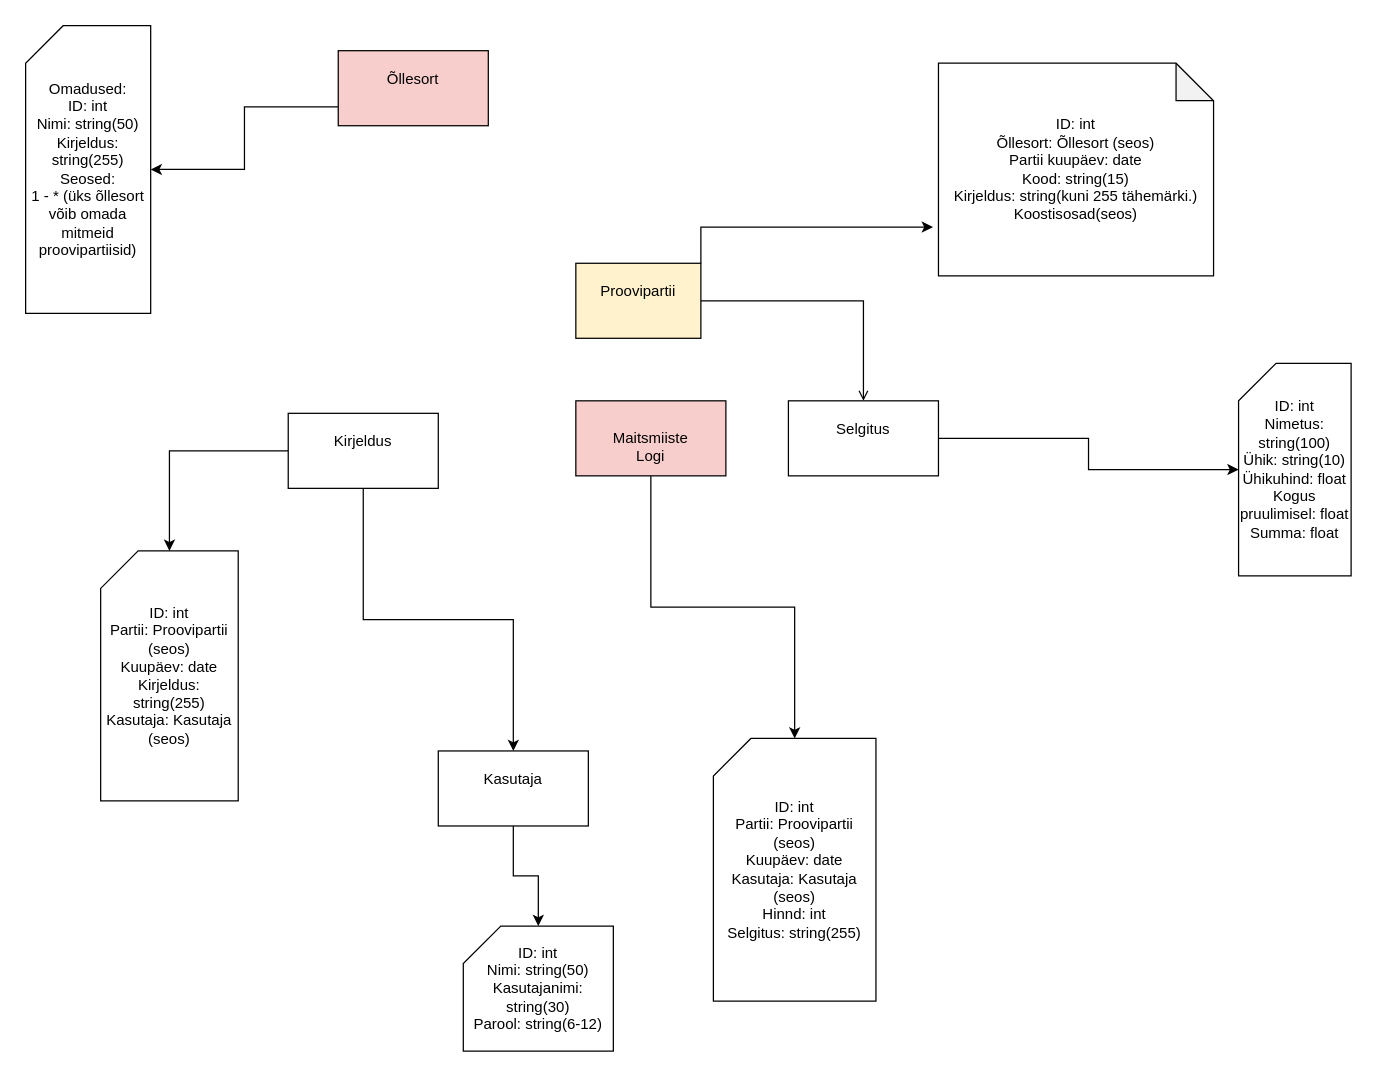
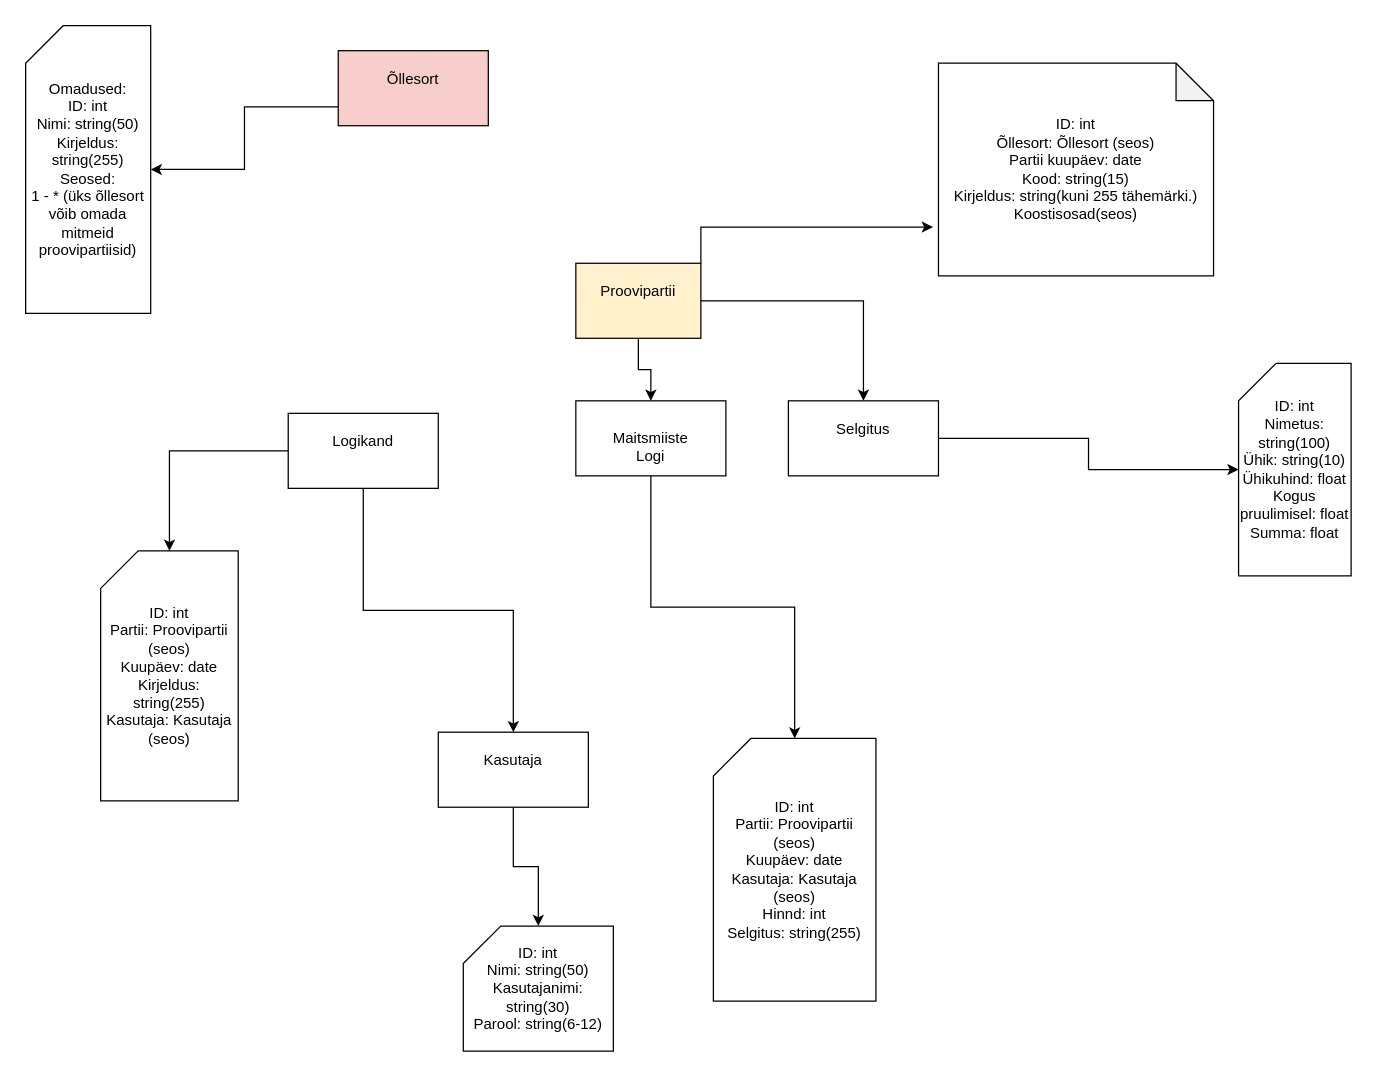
  <mxCell id="0" />
  <mxCell id="1" parent="0" />
  <mxCell id="2" style="edgeStyle=orthogonalEdgeStyle;rounded=0;orthogonalLoop=1;jettySize=auto;html=1;exitX=0;exitY=0.75;exitDx=0;exitDy=0;" parent="1" source="3" target="17" edge="1"><mxGeometry relative="1" as="geometry"><mxPoint x="150" y="140" as="targetPoint" /></mxGeometry></mxCell>
  <mxCell id="3" value="&#10;Õllesort&#10;&#10;" style="rounded=0;whiteSpace=wrap;html=1;fillColor=#f8cecc;" parent="1" vertex="1"><mxGeometry x="270" y="40" width="120" height="60" as="geometry" /></mxCell>
- <mxCell id="5" style="edgeStyle=orthogonalEdgeStyle;rounded=0;orthogonalLoop=1;jettySize=auto;html=1;entryX=0.5;entryY=0;entryDx=0;entryDy=0;endArrow=open;" parent="1" source="7" target="9" edge="1"><mxGeometry relative="1" as="geometry" /></mxCell>
+ <mxCell id="4" style="edgeStyle=orthogonalEdgeStyle;rounded=0;orthogonalLoop=1;jettySize=auto;html=1;entryX=0.5;entryY=0;entryDx=0;entryDy=0;" parent="1" source="7" target="14" edge="1"><mxGeometry relative="1" as="geometry" /></mxCell>
+ <mxCell id="5" style="edgeStyle=orthogonalEdgeStyle;rounded=0;orthogonalLoop=1;jettySize=auto;html=1;entryX=0.5;entryY=0;entryDx=0;entryDy=0;" parent="1" source="7" target="9" edge="1"><mxGeometry relative="1" as="geometry" /></mxCell>
  <mxCell id="6" style="edgeStyle=orthogonalEdgeStyle;rounded=0;orthogonalLoop=1;jettySize=auto;html=1;exitX=1;exitY=0;exitDx=0;exitDy=0;entryX=-0.02;entryY=0.771;entryDx=0;entryDy=0;entryPerimeter=0;" parent="1" source="7" target="18" edge="1"><mxGeometry relative="1" as="geometry"><mxPoint x="790" y="150" as="targetPoint" /><Array as="points"><mxPoint x="560" y="181" /></Array></mxGeometry></mxCell>
  <mxCell id="7" value="&#10; Proovipartii&#10;&#10;" style="rounded=0;whiteSpace=wrap;html=1;fillColor=#fff2cc;" parent="1" vertex="1"><mxGeometry x="460" y="210" width="100" height="60" as="geometry" /></mxCell>
  <mxCell id="8" style="edgeStyle=orthogonalEdgeStyle;rounded=0;orthogonalLoop=1;jettySize=auto;html=1;" parent="1" source="9" target="19" edge="1"><mxGeometry relative="1" as="geometry"><mxPoint x="1030" y="340" as="targetPoint" /></mxGeometry></mxCell>
  <mxCell id="9" value="&#10;Selgitus &#10;&#10;" style="rounded=0;whiteSpace=wrap;html=1;" parent="1" vertex="1"><mxGeometry x="630" y="320" width="120" height="60" as="geometry" /></mxCell>
  <mxCell id="10" style="edgeStyle=orthogonalEdgeStyle;rounded=0;orthogonalLoop=1;jettySize=auto;html=1;entryX=0.5;entryY=0;entryDx=0;entryDy=0;" parent="1" source="12" target="16" edge="1"><mxGeometry relative="1" as="geometry" /></mxCell>
  <mxCell id="11" style="edgeStyle=orthogonalEdgeStyle;rounded=0;orthogonalLoop=1;jettySize=auto;html=1;" parent="1" source="12" target="20" edge="1"><mxGeometry relative="1" as="geometry"><mxPoint x="120" y="490" as="targetPoint" /></mxGeometry></mxCell>
- <mxCell id="12" value="&#10;Kirjeldus &#10;&#10;" style="rounded=0;whiteSpace=wrap;html=1;" parent="1" vertex="1"><mxGeometry x="230" y="330" width="120" height="60" as="geometry" /></mxCell>
+ <mxCell id="12" value="&#10;Logikand &#10;&#10;" style="rounded=0;whiteSpace=wrap;html=1;" parent="1" vertex="1"><mxGeometry x="230" y="330" width="120" height="60" as="geometry" /></mxCell>
  <mxCell id="13" style="edgeStyle=orthogonalEdgeStyle;rounded=0;orthogonalLoop=1;jettySize=auto;html=1;" parent="1" source="14" target="21" edge="1"><mxGeometry relative="1" as="geometry"><mxPoint x="610" y="640" as="targetPoint" /></mxGeometry></mxCell>
- <mxCell id="14" value="&lt;br&gt;Maitsmiiste&lt;br&gt;Logi" style="rounded=0;whiteSpace=wrap;html=1;fillColor=#f8cecc;" parent="1" vertex="1"><mxGeometry x="460" y="320" width="120" height="60" as="geometry" /></mxCell>
+ <mxCell id="14" value="&lt;br&gt;Maitsmiiste&lt;br&gt;Logi" style="rounded=0;whiteSpace=wrap;html=1;" parent="1" vertex="1"><mxGeometry x="460" y="320" width="120" height="60" as="geometry" /></mxCell>
  <mxCell id="15" style="edgeStyle=orthogonalEdgeStyle;rounded=0;orthogonalLoop=1;jettySize=auto;html=1;" parent="1" source="16" target="22" edge="1"><mxGeometry relative="1" as="geometry"><mxPoint x="410" y="790" as="targetPoint" /></mxGeometry></mxCell>
- <mxCell id="16" value="&#10;Kasutaja &#10;&#10;" style="rounded=0;whiteSpace=wrap;html=1;" parent="1" vertex="1"><mxGeometry x="350" y="600" width="120" height="60" as="geometry" /></mxCell>
+ <mxCell id="16" value="&#10;Kasutaja &#10;&#10;" style="rounded=0;whiteSpace=wrap;html=1;" parent="1" vertex="1"><mxGeometry x="350" y="585" width="120" height="60" as="geometry" /></mxCell>
  <mxCell id="17" value="Omadused:&lt;br&gt;ID: int&lt;br&gt;Nimi: string(50)&lt;br&gt;Kirjeldus: string(255)&lt;br&gt;Seosed:&lt;br&gt;1 - * (üks õllesort võib omada mitmeid proovipartiisid)" style="shape=card;whiteSpace=wrap;html=1;" parent="1" vertex="1"><mxGeometry width="100" height="230" as="geometry" x="20" y="20" /></mxCell>
  <mxCell id="18" value="ID: int&lt;br&gt;Õllesort: Õllesort (seos)&lt;br&gt;Partii kuupäev: date&lt;br&gt;Kood: string(15)&lt;br&gt;Kirjeldus: string(kuni 255 tähemärki.)&lt;br&gt;Koostisosad(seos)" style="shape=note;whiteSpace=wrap;html=1;backgroundOutline=1;darkOpacity=0.05;" parent="1" vertex="1"><mxGeometry x="750" y="50" width="220" height="170" as="geometry" /></mxCell>
  <mxCell id="19" value="ID: int&lt;br&gt;Nimetus: string(100)&lt;br&gt;Ühik: string(10)&lt;br&gt;Ühikuhind: float&lt;br&gt;Kogus pruulimisel: float&lt;br&gt;Summa: float" style="shape=card;whiteSpace=wrap;html=1;" parent="1" vertex="1"><mxGeometry x="990" y="290" width="90" height="170" as="geometry" /></mxCell>
  <mxCell id="20" value="ID: int&lt;br&gt;Partii: Proovipartii (seos)&lt;br&gt;Kuupäev: date&lt;br&gt;Kirjeldus: string(255)&lt;br&gt;Kasutaja: Kasutaja (seos)" style="shape=card;whiteSpace=wrap;html=1;" parent="1" vertex="1"><mxGeometry x="80" y="440" width="110" height="200" as="geometry" /></mxCell>
  <mxCell id="21" value="ID: int&lt;br&gt;Partii: Proovipartii (seos)&lt;br&gt;Kuupäev: date&lt;br&gt;Kasutaja: Kasutaja (seos)&lt;br&gt;Hinnd: int&lt;br&gt;Selgitus: string(255)" style="shape=card;whiteSpace=wrap;html=1;" parent="1" vertex="1"><mxGeometry x="570" y="590" width="130" height="210" as="geometry" /></mxCell>
  <mxCell id="22" value="ID: int&lt;br&gt;Nimi: string(50)&lt;br&gt;Kasutajanimi: string(30)&lt;br&gt;Parool: string(6-12)" style="shape=card;whiteSpace=wrap;html=1;" parent="1" vertex="1"><mxGeometry x="370" y="740" width="120" height="100" as="geometry" /></mxCell>
